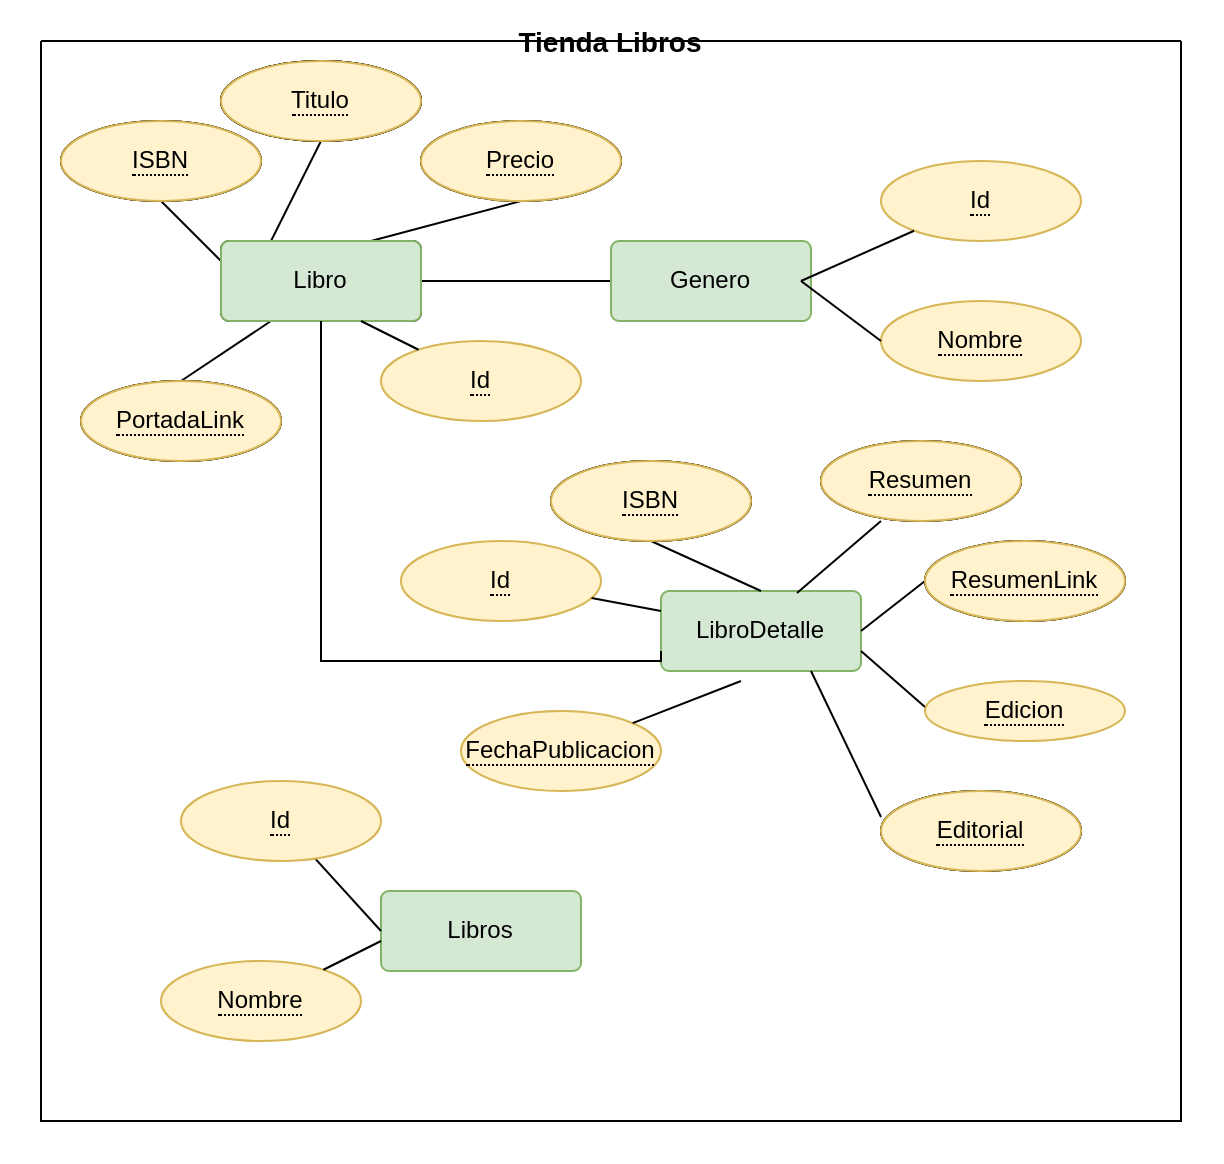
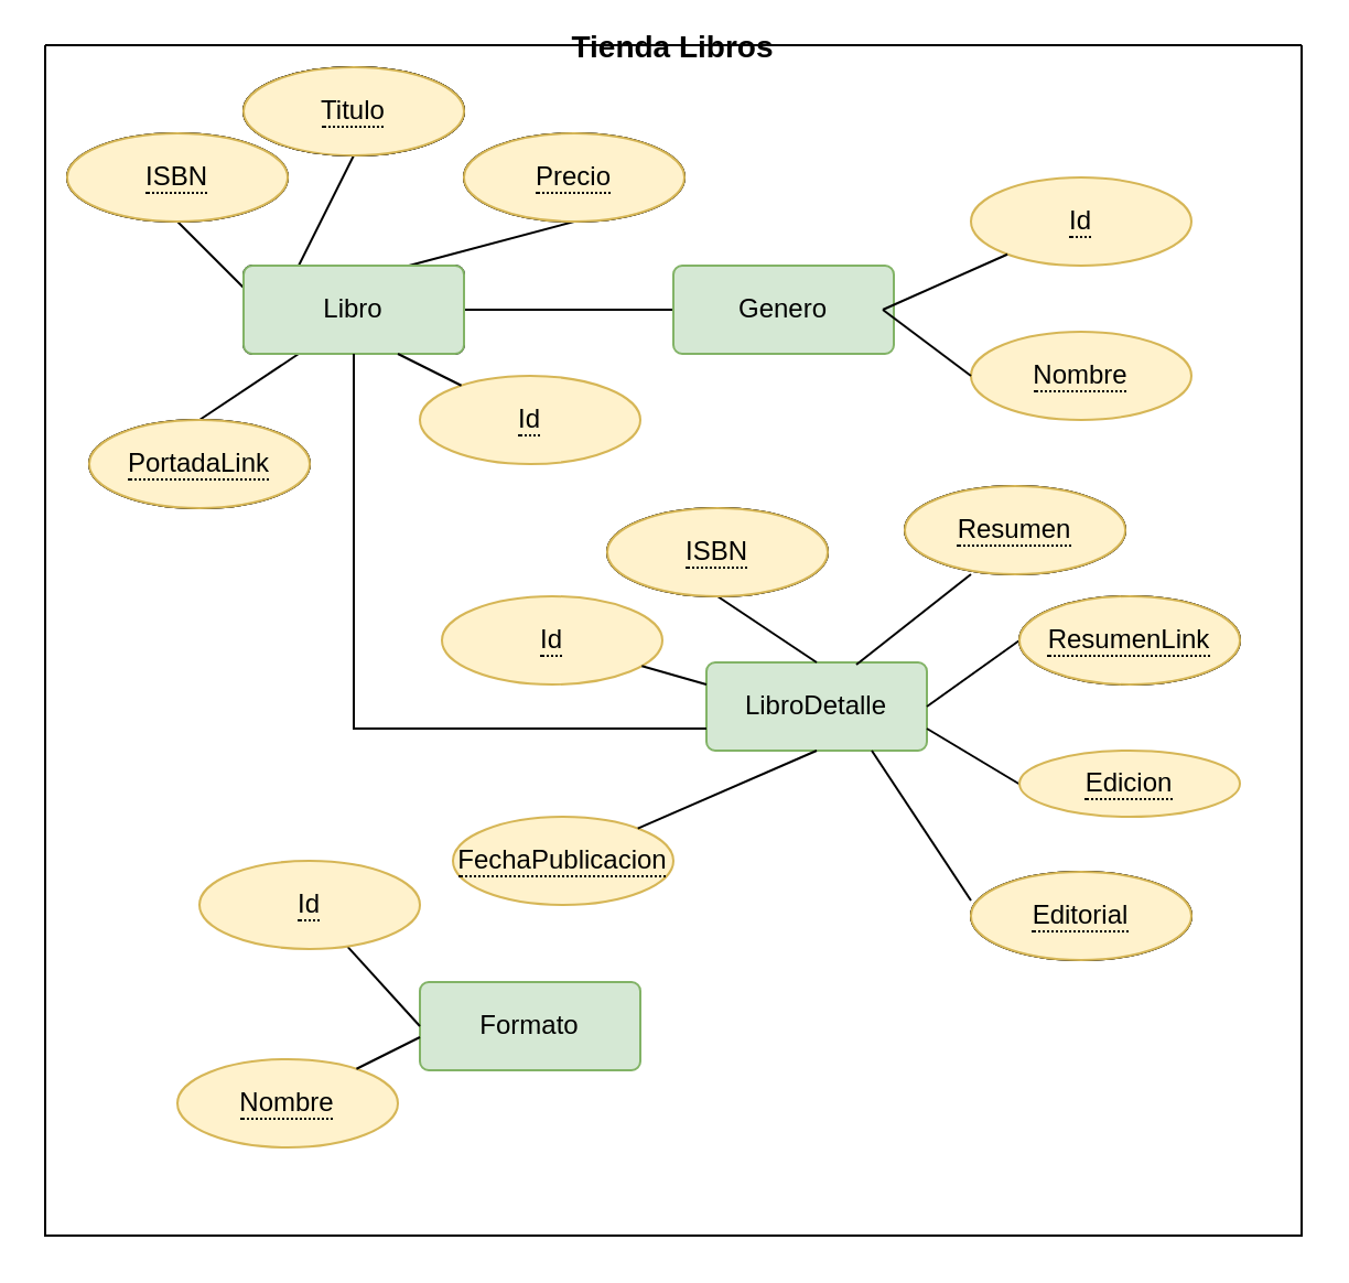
  <mxCell id="0" />
  <mxCell id="1" parent="0" />
  <mxCell id="2" value="Libro" style="rounded=1;arcSize=10;whiteSpace=wrap;html=1;align=center;" vertex="1" parent="1"><mxGeometry x="110" y="120" width="100" height="40" as="geometry" /></mxCell>
  <mxCell id="3" value="&lt;span style=&quot;border-bottom: 1px dotted&quot;&gt;ISBN&lt;/span&gt;" style="ellipse;whiteSpace=wrap;html=1;align=center;" vertex="1" parent="1"><mxGeometry x="30" y="60" width="100" height="40" as="geometry" /></mxCell>
  <mxCell id="4" value="" style="endArrow=none;html=1;rounded=0;exitX=0.5;exitY=1;exitDx=0;exitDy=0;entryX=0;entryY=0.25;entryDx=0;entryDy=0;" edge="1" parent="1" source="3" target="2"><mxGeometry relative="1" as="geometry"><mxPoint x="260" y="140" as="sourcePoint" /><mxPoint x="420" y="140" as="targetPoint" /></mxGeometry></mxCell>
  <mxCell id="5" value="&lt;span style=&quot;border-bottom: 1px dotted&quot;&gt;Titulo&lt;/span&gt;" style="ellipse;whiteSpace=wrap;html=1;align=center;" vertex="1" parent="1"><mxGeometry x="110" y="30" width="100" height="40" as="geometry" /></mxCell>
  <mxCell id="6" value="" style="endArrow=none;html=1;rounded=0;exitX=0.5;exitY=1;exitDx=0;exitDy=0;entryX=0.25;entryY=0;entryDx=0;entryDy=0;" edge="1" parent="1" source="5" target="2"><mxGeometry relative="1" as="geometry"><mxPoint x="260" y="140" as="sourcePoint" /><mxPoint x="420" y="140" as="targetPoint" /></mxGeometry></mxCell>
  <mxCell id="7" value="&lt;span style=&quot;border-bottom: 1px dotted&quot;&gt;Precio&lt;/span&gt;" style="ellipse;whiteSpace=wrap;html=1;align=center;" vertex="1" parent="1"><mxGeometry x="210" y="60" width="100" height="40" as="geometry" /></mxCell>
  <mxCell id="8" value="" style="endArrow=none;html=1;rounded=0;exitX=0.5;exitY=1;exitDx=0;exitDy=0;entryX=0.25;entryY=0;entryDx=0;entryDy=0;" edge="1" parent="1" source="7"><mxGeometry relative="1" as="geometry"><mxPoint x="310" y="140" as="sourcePoint" /><mxPoint x="185" y="120" as="targetPoint" /></mxGeometry></mxCell>
  <mxCell id="9" value="" style="endArrow=none;html=1;rounded=0;entryX=1;entryY=0.5;entryDx=0;entryDy=0;" edge="1" parent="1" target="2"><mxGeometry relative="1" as="geometry"><mxPoint x="310" y="140" as="sourcePoint" /><mxPoint x="240" y="190" as="targetPoint" /></mxGeometry></mxCell>
  <mxCell id="10" value="&lt;span style=&quot;border-bottom: 1px dotted&quot;&gt;PortadaLink&lt;/span&gt;" style="ellipse;whiteSpace=wrap;html=1;align=center;" vertex="1" parent="1"><mxGeometry x="40" y="190" width="100" height="40" as="geometry" /></mxCell>
  <mxCell id="11" value="" style="endArrow=none;html=1;rounded=0;exitX=0.5;exitY=0;exitDx=0;exitDy=0;entryX=0.25;entryY=1;entryDx=0;entryDy=0;" edge="1" parent="1" source="10" target="2"><mxGeometry relative="1" as="geometry"><mxPoint x="260" y="140" as="sourcePoint" /><mxPoint x="420" y="140" as="targetPoint" /></mxGeometry></mxCell>
  <mxCell id="12" value="&lt;span style=&quot;border-bottom: 1px dotted&quot;&gt;Titulo&lt;/span&gt;" style="ellipse;whiteSpace=wrap;html=1;align=center;" vertex="1" parent="1"><mxGeometry x="110" y="30" width="100" height="40" as="geometry" /></mxCell>
- <mxCell id="13" value="Libros" style="rounded=1;arcSize=10;whiteSpace=wrap;html=1;align=center;fillColor=#d5e8d4;strokeColor=#82b366;" vertex="1" parent="1"><mxGeometry x="190" y="445" width="100" height="40" as="geometry" /></mxCell>
+ <mxCell id="13" value="Formato" style="rounded=1;arcSize=10;whiteSpace=wrap;html=1;align=center;fillColor=#d5e8d4;strokeColor=#82b366;" vertex="1" parent="1"><mxGeometry x="190" y="445" width="100" height="40" as="geometry" /></mxCell>
  <mxCell id="14" value="" style="endArrow=none;html=1;rounded=0;" edge="1" parent="1" source="27"><mxGeometry relative="1" as="geometry"><mxPoint x="160" y="464.5" as="sourcePoint" /><mxPoint x="190" y="465" as="targetPoint" /></mxGeometry></mxCell>
  <mxCell id="15" value="Libro" style="rounded=1;arcSize=10;whiteSpace=wrap;html=1;align=center;fillColor=#d5e8d4;strokeColor=#82b366;" vertex="1" parent="1"><mxGeometry x="110" y="120" width="100" height="40" as="geometry" /></mxCell>
  <mxCell id="16" value="&lt;span style=&quot;border-bottom: 1px dotted&quot;&gt;PortadaLink&lt;/span&gt;" style="ellipse;whiteSpace=wrap;html=1;align=center;" vertex="1" parent="1"><mxGeometry x="40" y="190" width="100" height="40" as="geometry" /></mxCell>
  <mxCell id="17" value="&lt;span style=&quot;border-bottom: 1px dotted&quot;&gt;ISBN&lt;/span&gt;" style="ellipse;whiteSpace=wrap;html=1;align=center;" vertex="1" parent="1"><mxGeometry x="30" y="60" width="100" height="40" as="geometry" /></mxCell>
  <mxCell id="18" value="&lt;span style=&quot;border-bottom: 1px dotted&quot;&gt;Titulo&lt;/span&gt;" style="ellipse;whiteSpace=wrap;html=1;align=center;" vertex="1" parent="1"><mxGeometry x="110" y="30" width="100" height="40" as="geometry" /></mxCell>
  <mxCell id="19" value="&lt;span style=&quot;border-bottom: 1px dotted&quot;&gt;Precio&lt;/span&gt;" style="ellipse;whiteSpace=wrap;html=1;align=center;" vertex="1" parent="1"><mxGeometry x="210" y="60" width="100" height="40" as="geometry" /></mxCell>
  <mxCell id="20" value="&lt;span style=&quot;border-bottom: 1px dotted&quot;&gt;PortadaLink&lt;/span&gt;" style="ellipse;whiteSpace=wrap;html=1;align=center;fillColor=#fff2cc;strokeColor=#d6b656;" vertex="1" parent="1"><mxGeometry x="40" y="190" width="100" height="40" as="geometry" /></mxCell>
  <mxCell id="21" value="&lt;span style=&quot;border-bottom: 1px dotted&quot;&gt;ISBN&lt;/span&gt;" style="ellipse;whiteSpace=wrap;html=1;align=center;fillColor=#fff2cc;strokeColor=#d6b656;" vertex="1" parent="1"><mxGeometry x="30" y="60" width="100" height="40" as="geometry" /></mxCell>
  <mxCell id="22" value="&lt;span style=&quot;border-bottom: 1px dotted&quot;&gt;Titulo&lt;/span&gt;" style="ellipse;whiteSpace=wrap;html=1;align=center;fillColor=#fff2cc;strokeColor=#d6b656;" vertex="1" parent="1"><mxGeometry x="110" y="30" width="100" height="40" as="geometry" /></mxCell>
  <mxCell id="23" value="&lt;span style=&quot;border-bottom: 1px dotted&quot;&gt;Precio&lt;/span&gt;" style="ellipse;whiteSpace=wrap;html=1;align=center;fillColor=#fff2cc;strokeColor=#d6b656;" vertex="1" parent="1"><mxGeometry x="210" y="60" width="100" height="40" as="geometry" /></mxCell>
  <mxCell id="24" value="Tienda Libros" style="swimlane;startSize=0;fontSize=14;" vertex="1" parent="1"><mxGeometry x="20" y="20" width="570" height="540" as="geometry" /></mxCell>
  <mxCell id="25" value="&lt;span style=&quot;border-bottom: 1px dotted&quot;&gt;Id&lt;/span&gt;" style="ellipse;whiteSpace=wrap;html=1;align=center;fillColor=#fff2cc;strokeColor=#d6b656;" vertex="1" parent="24"><mxGeometry x="170" y="150" width="100" height="40" as="geometry" /></mxCell>
  <mxCell id="26" value="" style="endArrow=none;html=1;rounded=0;entryX=1;entryY=0.5;entryDx=0;entryDy=0;" edge="1" parent="24" source="25"><mxGeometry relative="1" as="geometry"><mxPoint x="260" y="150" as="sourcePoint" /><mxPoint x="160" y="140" as="targetPoint" /></mxGeometry></mxCell>
  <mxCell id="27" value="&lt;span style=&quot;border-bottom: 1px dotted&quot;&gt;Id&lt;/span&gt;" style="ellipse;whiteSpace=wrap;html=1;align=center;fillColor=#fff2cc;strokeColor=#d6b656;" vertex="1" parent="24"><mxGeometry x="70" y="370" width="100" height="40" as="geometry" /></mxCell>
- <mxCell id="28" value="LibroDetalle" style="rounded=1;arcSize=10;whiteSpace=wrap;html=1;align=center;fillColor=#d5e8d4;strokeColor=#82b366;" vertex="1" parent="24"><mxGeometry x="310" y="275" width="100" height="40" as="geometry" /></mxCell>
+ <mxCell id="28" value="LibroDetalle" style="rounded=1;arcSize=10;whiteSpace=wrap;html=1;align=center;fillColor=#d5e8d4;strokeColor=#82b366;" vertex="1" parent="24"><mxGeometry x="300" y="280" width="100" height="40" as="geometry" /></mxCell>
  <mxCell id="29" value="&lt;span style=&quot;border-bottom: 1px dotted&quot;&gt;ISBN&lt;/span&gt;" style="ellipse;whiteSpace=wrap;html=1;align=center;" vertex="1" parent="24"><mxGeometry x="255" y="210" width="100" height="40" as="geometry" /></mxCell>
  <mxCell id="30" value="" style="endArrow=none;html=1;rounded=0;exitX=0.5;exitY=1;exitDx=0;exitDy=0;entryX=0.5;entryY=0;entryDx=0;entryDy=0;" edge="1" parent="24" source="29" target="28"><mxGeometry relative="1" as="geometry"><mxPoint x="250" y="210" as="sourcePoint" /><mxPoint x="410" y="210" as="targetPoint" /></mxGeometry></mxCell>
  <mxCell id="31" value="&lt;span style=&quot;border-bottom: 1px dotted&quot;&gt;Resumen&lt;/span&gt;" style="ellipse;whiteSpace=wrap;html=1;align=center;" vertex="1" parent="24"><mxGeometry x="390" y="200" width="100" height="40" as="geometry" /></mxCell>
  <mxCell id="32" value="" style="endArrow=none;html=1;rounded=0;exitX=0.5;exitY=1;exitDx=0;exitDy=0;entryX=0.68;entryY=0.025;entryDx=0;entryDy=0;entryPerimeter=0;" edge="1" parent="24" target="28"><mxGeometry relative="1" as="geometry"><mxPoint x="420" y="240" as="sourcePoint" /><mxPoint x="465" y="270" as="targetPoint" /></mxGeometry></mxCell>
  <mxCell id="33" value="&lt;span style=&quot;border-bottom: 1px dotted&quot;&gt;ResumenLink&lt;/span&gt;" style="ellipse;whiteSpace=wrap;html=1;align=center;" vertex="1" parent="24"><mxGeometry x="442" y="250" width="100" height="40" as="geometry" /></mxCell>
  <mxCell id="34" value="" style="endArrow=none;html=1;rounded=0;entryX=1;entryY=0.5;entryDx=0;entryDy=0;exitX=0;exitY=0.5;exitDx=0;exitDy=0;" edge="1" parent="24" source="47" target="28"><mxGeometry relative="1" as="geometry"><mxPoint x="457" y="280" as="sourcePoint" /><mxPoint x="440" y="331" as="targetPoint" /></mxGeometry></mxCell>
  <mxCell id="35" value="" style="endArrow=none;html=1;rounded=0;entryX=1;entryY=0.75;entryDx=0;entryDy=0;" edge="1" parent="24" target="28"><mxGeometry relative="1" as="geometry"><mxPoint x="450" y="340" as="sourcePoint" /><mxPoint x="410" y="310" as="targetPoint" /></mxGeometry></mxCell>
- <mxCell id="36" value="&lt;span style=&quot;border-bottom: 1px dotted&quot;&gt;FechaPublicacion&lt;/span&gt;" style="ellipse;whiteSpace=wrap;html=1;align=center;fillColor=#fff2cc;strokeColor=#d6b656;" vertex="1" parent="24"><mxGeometry x="210" y="335" width="100" height="40" as="geometry" /></mxCell>
+ <mxCell id="36" value="&lt;span style=&quot;border-bottom: 1px dotted&quot;&gt;FechaPublicacion&lt;/span&gt;" style="ellipse;whiteSpace=wrap;html=1;align=center;fillColor=#fff2cc;strokeColor=#d6b656;" vertex="1" parent="24"><mxGeometry x="185" y="350" width="100" height="40" as="geometry" /></mxCell>
  <mxCell id="37" value="" style="endArrow=none;html=1;rounded=0;exitX=0.5;exitY=1;exitDx=0;exitDy=0;" edge="1" parent="24" target="36"><mxGeometry relative="1" as="geometry"><mxPoint x="350" y="320" as="sourcePoint" /><mxPoint x="395" y="350" as="targetPoint" /></mxGeometry></mxCell>
  <mxCell id="38" value="&lt;span style=&quot;border-bottom: 1px dotted&quot;&gt;Editorial&lt;/span&gt;" style="ellipse;whiteSpace=wrap;html=1;align=center;" vertex="1" parent="24"><mxGeometry x="420" y="375" width="100" height="40" as="geometry" /></mxCell>
  <mxCell id="39" value="" style="endArrow=none;html=1;rounded=0;exitX=0;exitY=0.325;exitDx=0;exitDy=0;entryX=0.75;entryY=1;entryDx=0;entryDy=0;exitPerimeter=0;" edge="1" parent="24" source="38" target="28"><mxGeometry relative="1" as="geometry"><mxPoint x="442" y="335" as="sourcePoint" /><mxPoint x="390" y="365" as="targetPoint" /></mxGeometry></mxCell>
  <mxCell id="40" style="edgeStyle=none;rounded=0;orthogonalLoop=1;jettySize=auto;html=1;" edge="1" parent="24"><mxGeometry relative="1" as="geometry"><mxPoint x="180" y="355" as="targetPoint" /><mxPoint x="180" y="355" as="sourcePoint" /></mxGeometry></mxCell>
  <mxCell id="41" value="&lt;span style=&quot;border-bottom: 1px dotted&quot;&gt;ISBN&lt;/span&gt;" style="ellipse;whiteSpace=wrap;html=1;align=center;" vertex="1" parent="24"><mxGeometry x="255" y="210" width="100" height="40" as="geometry" /></mxCell>
  <mxCell id="42" value="&lt;span style=&quot;border-bottom: 1px dotted&quot;&gt;Resumen&lt;/span&gt;" style="ellipse;whiteSpace=wrap;html=1;align=center;" vertex="1" parent="24"><mxGeometry x="390" y="200" width="100" height="40" as="geometry" /></mxCell>
  <mxCell id="43" value="&lt;span style=&quot;border-bottom: 1px dotted&quot;&gt;ResumenLink&lt;/span&gt;" style="ellipse;whiteSpace=wrap;html=1;align=center;" vertex="1" parent="24"><mxGeometry x="442" y="250" width="100" height="40" as="geometry" /></mxCell>
  <mxCell id="44" value="&lt;span style=&quot;border-bottom: 1px dotted&quot;&gt;Editorial&lt;/span&gt;" style="ellipse;whiteSpace=wrap;html=1;align=center;" vertex="1" parent="24"><mxGeometry x="420" y="375" width="100" height="40" as="geometry" /></mxCell>
  <mxCell id="45" value="&lt;span style=&quot;border-bottom: 1px dotted&quot;&gt;ISBN&lt;/span&gt;" style="ellipse;whiteSpace=wrap;html=1;align=center;fillColor=#fff2cc;strokeColor=#d6b656;" vertex="1" parent="24"><mxGeometry x="255" y="210" width="100" height="40" as="geometry" /></mxCell>
  <mxCell id="46" value="&lt;span style=&quot;border-bottom: 1px dotted&quot;&gt;Resumen&lt;/span&gt;" style="ellipse;whiteSpace=wrap;html=1;align=center;fillColor=#fff2cc;strokeColor=#d6b656;" vertex="1" parent="24"><mxGeometry x="390" y="200" width="100" height="40" as="geometry" /></mxCell>
  <mxCell id="47" value="&lt;span style=&quot;border-bottom: 1px dotted&quot;&gt;ResumenLink&lt;/span&gt;" style="ellipse;whiteSpace=wrap;html=1;align=center;fillColor=#fff2cc;strokeColor=#d6b656;" vertex="1" parent="24"><mxGeometry x="442" y="250" width="100" height="40" as="geometry" /></mxCell>
  <mxCell id="48" value="&lt;span style=&quot;border-bottom: 1px dotted&quot;&gt;Edicion&lt;/span&gt;" style="ellipse;whiteSpace=wrap;html=1;align=center;fillColor=#fff2cc;strokeColor=#d6b656;" vertex="1" parent="24"><mxGeometry x="442" y="320" width="100" height="30" as="geometry" /></mxCell>
  <mxCell id="49" value="&lt;span style=&quot;border-bottom: 1px dotted&quot;&gt;Editorial&lt;/span&gt;" style="ellipse;whiteSpace=wrap;html=1;align=center;fillColor=#fff2cc;strokeColor=#d6b656;" vertex="1" parent="24"><mxGeometry x="420" y="375" width="100" height="40" as="geometry" /></mxCell>
  <mxCell id="50" value="&lt;span style=&quot;border-bottom: 1px dotted&quot;&gt;Id&lt;/span&gt;" style="ellipse;whiteSpace=wrap;html=1;align=center;fillColor=#fff2cc;strokeColor=#d6b656;" vertex="1" parent="24"><mxGeometry x="180" y="250" width="100" height="40" as="geometry" /></mxCell>
  <mxCell id="51" value="" style="endArrow=none;html=1;rounded=0;entryX=0;entryY=0.25;entryDx=0;entryDy=0;" edge="1" parent="24" source="50" target="28"><mxGeometry relative="1" as="geometry"><mxPoint x="315" y="260" as="sourcePoint" /><mxPoint x="360" y="290" as="targetPoint" /></mxGeometry></mxCell>
  <mxCell id="52" value="&lt;span style=&quot;border-bottom: 1px dotted&quot;&gt;Nombre&lt;/span&gt;" style="ellipse;whiteSpace=wrap;html=1;align=center;fillColor=#fff2cc;strokeColor=#d6b656;" vertex="1" parent="24"><mxGeometry x="60" y="460" width="100" height="40" as="geometry" /></mxCell>
  <mxCell id="53" value="Genero" style="rounded=1;arcSize=10;whiteSpace=wrap;html=1;align=center;fillColor=#d5e8d4;strokeColor=#82b366;" vertex="1" parent="24"><mxGeometry x="285" y="100" width="100" height="40" as="geometry" /></mxCell>
  <mxCell id="54" value="&lt;span style=&quot;border-bottom: 1px dotted&quot;&gt;Id&lt;/span&gt;" style="ellipse;whiteSpace=wrap;html=1;align=center;fillColor=#fff2cc;strokeColor=#d6b656;" vertex="1" parent="24"><mxGeometry x="420" y="60" width="100" height="40" as="geometry" /></mxCell>
  <mxCell id="55" value="&lt;span style=&quot;border-bottom: 1px dotted&quot;&gt;Nombre&lt;/span&gt;" style="ellipse;whiteSpace=wrap;html=1;align=center;fillColor=#fff2cc;strokeColor=#d6b656;" vertex="1" parent="24"><mxGeometry x="420" y="130" width="100" height="40" as="geometry" /></mxCell>
  <mxCell id="56" value="" style="endArrow=none;html=1;rounded=0;" edge="1" parent="24"><mxGeometry relative="1" as="geometry"><mxPoint x="420" y="150" as="sourcePoint" /><mxPoint x="380" y="120" as="targetPoint" /></mxGeometry></mxCell>
  <mxCell id="57" value="" style="endArrow=none;html=1;rounded=0;entryX=0;entryY=0.75;entryDx=0;entryDy=0;entryPerimeter=0;edgeStyle=orthogonalEdgeStyle;" edge="1" parent="1" source="15" target="28"><mxGeometry relative="1" as="geometry"><mxPoint x="301" y="312" as="sourcePoint" /><mxPoint x="330" y="320" as="targetPoint" /><Array as="points"><mxPoint x="160" y="330" /></Array></mxGeometry></mxCell>
  <mxCell id="58" value="" style="endArrow=none;html=1;rounded=0;" edge="1" parent="1" source="52"><mxGeometry relative="1" as="geometry"><mxPoint x="167" y="439" as="sourcePoint" /><mxPoint x="190" y="470" as="targetPoint" /></mxGeometry></mxCell>
  <mxCell id="59" value="" style="endArrow=none;html=1;rounded=0;" edge="1" parent="1" source="54"><mxGeometry relative="1" as="geometry"><mxPoint x="450" y="180" as="sourcePoint" /><mxPoint x="400" y="140" as="targetPoint" /></mxGeometry></mxCell>
